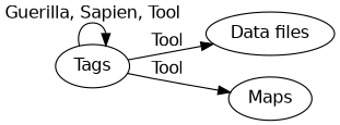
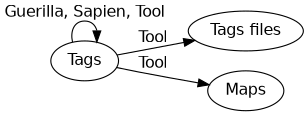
  digraph {
    fontname="DejaVu Sans"
    rankdir=LR
    node [fillcolor="#ffffff80" fontname="DejaVu Sans" style="filled,solid"]
    edge [fontname="DejaVu Sans"]
-   n1 [label="Data files"]
+   n1 [label="Tags files"]
    n2 [label=Tags]
    n3 [label=Maps]
    n2 -> n1 [label=Tool]
    n2 -> n2 [label="Guerilla, Sapien, Tool"]
    n2 -> n3 [label=Tool]
  }
